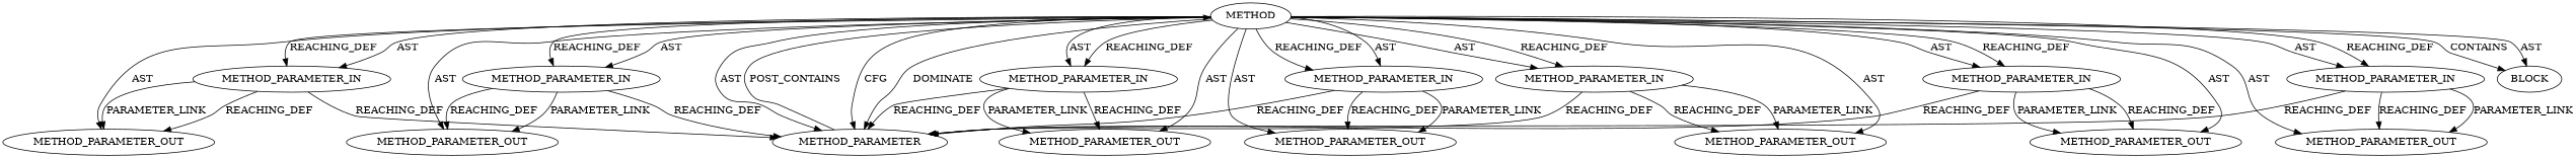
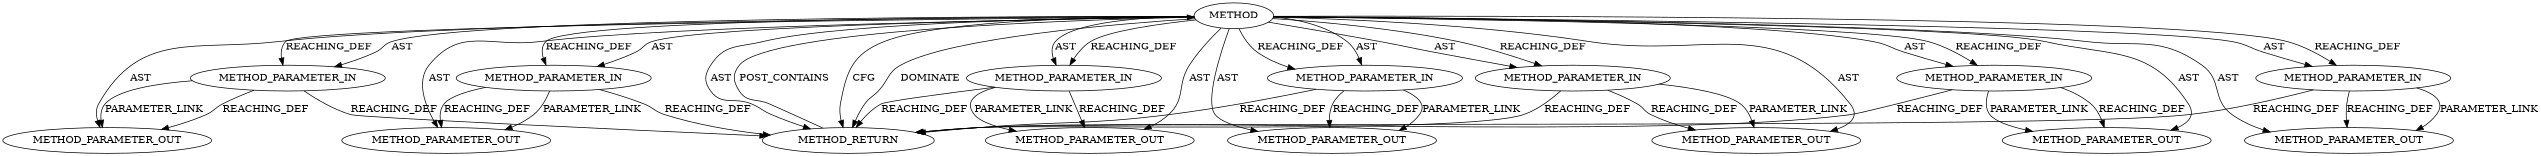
  digraph {
    node [CODE=p7 EVALUATION_STRATEGY=BY_VALUE IS_VARIADIC=false ORDER=2 TYPE_FULL_NAME=ANY]
    n1 [INDEX=7 NAME=p7 ORDER=7 label=METHOD_PARAMETER_OUT]
    n2 [CODE=p2 INDEX=2 NAME=p2 label=METHOD_PARAMETER_OUT]
    n3 [CODE=p6 INDEX=6 NAME=p6 ORDER=6 label=METHOD_PARAMETER_OUT]
    n4 [CODE=p6 INDEX=6 NAME=p6 ORDER=6 label=METHOD_PARAMETER_IN]
-   n5 [CODE=RET label=METHOD_PARAMETER IS_VARIADIC=""]
+   n5 [CODE=RET label=METHOD_RETURN IS_VARIADIC=""]
    n6 [AST_PARENT_FULL_NAME="<global>" AST_PARENT_TYPE=NAMESPACE_BLOCK CODE="<empty>" FILENAME="<empty>" FULL_NAME="s->msg_callback" IS_EXTERNAL=true NAME="s->msg_callback" ORDER=0 label=METHOD EVALUATION_STRATEGY="" IS_VARIADIC="" TYPE_FULL_NAME=""]
    n7 [CODE=p5 INDEX=5 NAME=p5 ORDER=5 label=METHOD_PARAMETER_IN]
    n8 [CODE=p5 INDEX=5 NAME=p5 ORDER=5 label=METHOD_PARAMETER_OUT]
-   n9 [ARGUMENT_INDEX=1 CODE="<empty>" ORDER=1 label=BLOCK EVALUATION_STRATEGY="" IS_VARIADIC=""]
    n10 [CODE=p4 INDEX=4 NAME=p4 ORDER=4 label=METHOD_PARAMETER_IN]
    n11 [CODE=p4 INDEX=4 NAME=p4 ORDER=4 label=METHOD_PARAMETER_OUT]
    n12 [CODE=p1 INDEX=1 NAME=p1 ORDER=1 label=METHOD_PARAMETER_OUT]
    n13 [INDEX=7 NAME=p7 ORDER=7 label=METHOD_PARAMETER_IN]
    n14 [CODE=p1 INDEX=1 NAME=p1 ORDER=1 label=METHOD_PARAMETER_IN]
    n15 [CODE=p3 INDEX=3 NAME=p3 ORDER=3 label=METHOD_PARAMETER_IN]
    n16 [CODE=p3 INDEX=3 NAME=p3 ORDER=3 label=METHOD_PARAMETER_OUT]
    n17 [CODE=p2 INDEX=2 NAME=p2 label=METHOD_PARAMETER_IN]
    n4 -> n3 [label=PARAMETER_LINK]
    n4 -> n3 [VARIABLE=p6 label=REACHING_DEF]
    n4 -> n5 [VARIABLE=p6 label=REACHING_DEF]
    n5 -> n6 [label=POST_CONTAINS]
    n6 -> n1 [label=AST]
    n6 -> n2 [label=AST]
    n6 -> n3 [label=AST]
    n6 -> n4 [label=AST]
    n6 -> n4 [label=REACHING_DEF]
    n6 -> n5 [label=CFG]
    n6 -> n5 [label=DOMINATE]
    n6 -> n5 [label=AST]
    n6 -> n7 [label=REACHING_DEF]
    n6 -> n7 [label=AST]
    n6 -> n8 [label=AST]
-   n6 -> n9 [label=AST]
-   n6 -> n9 [label=CONTAINS]
    n6 -> n10 [label=AST]
    n6 -> n10 [label=REACHING_DEF]
    n6 -> n11 [label=AST]
    n6 -> n12 [label=AST]
    n6 -> n13 [label=AST]
    n6 -> n13 [label=REACHING_DEF]
    n6 -> n14 [label=REACHING_DEF]
    n6 -> n14 [label=AST]
    n6 -> n15 [label=REACHING_DEF]
    n6 -> n15 [label=AST]
    n6 -> n16 [label=AST]
    n6 -> n17 [label=REACHING_DEF]
    n6 -> n17 [label=AST]
    n7 -> n5 [VARIABLE=p5 label=REACHING_DEF]
    n7 -> n8 [VARIABLE=p5 label=REACHING_DEF]
    n7 -> n8 [label=PARAMETER_LINK]
    n10 -> n5 [VARIABLE=p4 label=REACHING_DEF]
    n10 -> n11 [VARIABLE=p4 label=REACHING_DEF]
    n10 -> n11 [label=PARAMETER_LINK]
    n13 -> n1 [VARIABLE=p7 label=REACHING_DEF]
    n13 -> n1 [label=PARAMETER_LINK]
    n13 -> n5 [VARIABLE=p7 label=REACHING_DEF]
    n14 -> n5 [VARIABLE=p1 label=REACHING_DEF]
    n14 -> n12 [label=PARAMETER_LINK]
    n14 -> n12 [VARIABLE=p1 label=REACHING_DEF]
    n15 -> n5 [VARIABLE=p3 label=REACHING_DEF]
    n15 -> n16 [VARIABLE=p3 label=REACHING_DEF]
    n15 -> n16 [label=PARAMETER_LINK]
    n17 -> n2 [label=PARAMETER_LINK]
    n17 -> n2 [VARIABLE=p2 label=REACHING_DEF]
    n17 -> n5 [VARIABLE=p2 label=REACHING_DEF]
  }
